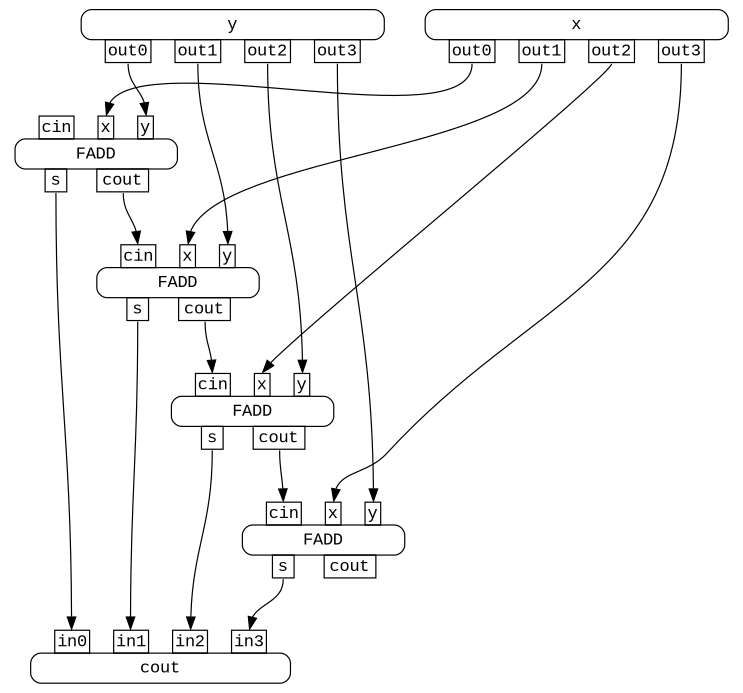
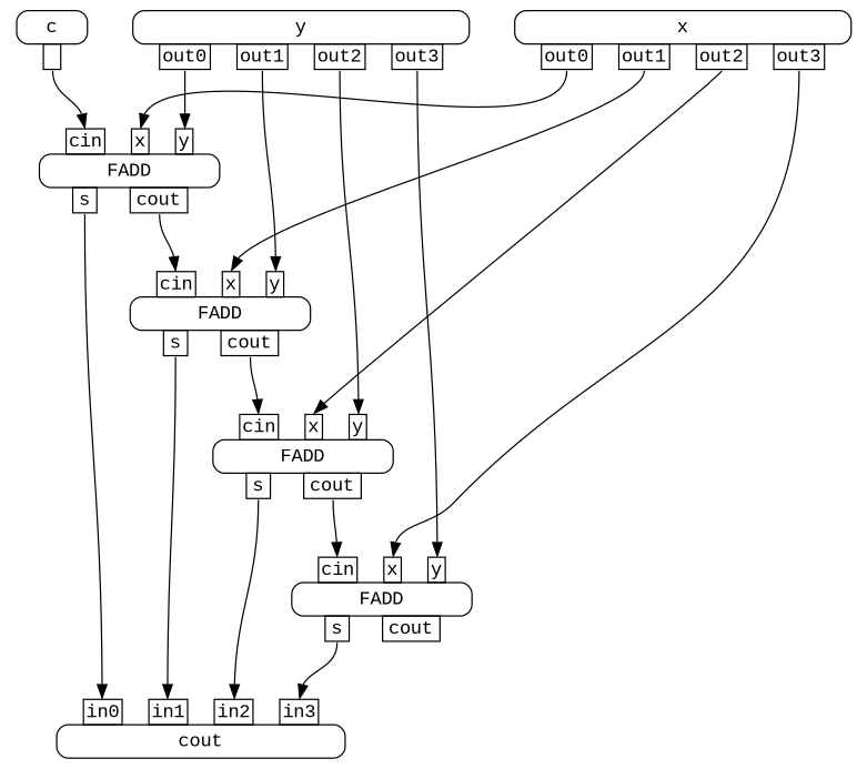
  digraph {
    fontname="Liberation Mono"
    node [fontname="Liberation Mono" shape=plaintext]
    edge [fontname="Liberation Mono" headport=in2 tailport=out0]
    n1 [label=<<TABLE BORDER="0" CELLBORDER="0" CELLSPACING="0" CELLPADDING="0"><TR><TD><TABLE BORDER="0" CELLBORDER="0" CELLSPACING="0" CELLPADDING="0"><TR><TD WIDTH="20"></TD> <TD PORT="in0" BORDER="1" CELLPADDING="1">in0</TD> <TD WIDTH="20"></TD> <TD PORT="in1" BORDER="1" CELLPADDING="1">in1</TD> <TD WIDTH="20"></TD> <TD PORT="in2" BORDER="1" CELLPADDING="1">in2</TD> <TD WIDTH="20"></TD> <TD PORT="in3" BORDER="1" CELLPADDING="1">in3</TD> <TD WIDTH="20"></TD></TR></TABLE></TD></TR>                                                                                 <TR><TD BORDER="1" CELLPADDING="4" STYLE="ROUNDED">cout</TD></TR>                                                                                 <TR><TD><TABLE BORDER="0" CELLBORDER="0" CELLSPACING="0" CELLPADDING="0"><TR><TD WIDTH="20"></TD> <TD WIDTH="20"></TD></TR></TABLE></TD></TR></TABLE>>]
    n2 [label=<<TABLE BORDER="0" CELLBORDER="0" CELLSPACING="0" CELLPADDING="0"><TR><TD><TABLE BORDER="0" CELLBORDER="0" CELLSPACING="0" CELLPADDING="0"><TR><TD WIDTH="20"></TD> <TD PORT="in0" BORDER="1" CELLPADDING="1">cin</TD> <TD WIDTH="20"></TD> <TD PORT="in1" BORDER="1" CELLPADDING="1">x</TD> <TD WIDTH="20"></TD> <TD PORT="in2" BORDER="1" CELLPADDING="1">y</TD> <TD WIDTH="20"></TD></TR></TABLE></TD></TR>                                                                                 <TR><TD BORDER="1" CELLPADDING="4" STYLE="ROUNDED">FADD</TD></TR>                                                                                 <TR><TD><TABLE BORDER="0" CELLBORDER="0" CELLSPACING="0" CELLPADDING="0"><TR><TD WIDTH="20"></TD> <TD PORT="out0" BORDER="1" CELLPADDING="1">s</TD> <TD WIDTH="20"></TD> <TD PORT="out1" BORDER="1" CELLPADDING="1">cout</TD> <TD WIDTH="20"></TD></TR></TABLE></TD></TR></TABLE>>]
    n3 [label=<<TABLE BORDER="0" CELLBORDER="0" CELLSPACING="0" CELLPADDING="0"><TR><TD><TABLE BORDER="0" CELLBORDER="0" CELLSPACING="0" CELLPADDING="0"><TR><TD WIDTH="20"></TD> <TD PORT="in0" BORDER="1" CELLPADDING="1">cin</TD> <TD WIDTH="20"></TD> <TD PORT="in1" BORDER="1" CELLPADDING="1">x</TD> <TD WIDTH="20"></TD> <TD PORT="in2" BORDER="1" CELLPADDING="1">y</TD> <TD WIDTH="20"></TD></TR></TABLE></TD></TR>                                                                                 <TR><TD BORDER="1" CELLPADDING="4" STYLE="ROUNDED">FADD</TD></TR>                                                                                 <TR><TD><TABLE BORDER="0" CELLBORDER="0" CELLSPACING="0" CELLPADDING="0"><TR><TD WIDTH="20"></TD> <TD PORT="out0" BORDER="1" CELLPADDING="1">s</TD> <TD WIDTH="20"></TD> <TD PORT="out1" BORDER="1" CELLPADDING="1">cout</TD> <TD WIDTH="20"></TD></TR></TABLE></TD></TR></TABLE>>]
    n4 [label=<<TABLE BORDER="0" CELLBORDER="0" CELLSPACING="0" CELLPADDING="0"><TR><TD><TABLE BORDER="0" CELLBORDER="0" CELLSPACING="0" CELLPADDING="0"><TR><TD WIDTH="20"></TD> <TD PORT="in0" BORDER="1" CELLPADDING="1">cin</TD> <TD WIDTH="20"></TD> <TD PORT="in1" BORDER="1" CELLPADDING="1">x</TD> <TD WIDTH="20"></TD> <TD PORT="in2" BORDER="1" CELLPADDING="1">y</TD> <TD WIDTH="20"></TD></TR></TABLE></TD></TR>                                                                                 <TR><TD BORDER="1" CELLPADDING="4" STYLE="ROUNDED">FADD</TD></TR>                                                                                 <TR><TD><TABLE BORDER="0" CELLBORDER="0" CELLSPACING="0" CELLPADDING="0"><TR><TD WIDTH="20"></TD> <TD PORT="out0" BORDER="1" CELLPADDING="1">s</TD> <TD WIDTH="20"></TD> <TD PORT="out1" BORDER="1" CELLPADDING="1">cout</TD> <TD WIDTH="20"></TD></TR></TABLE></TD></TR></TABLE>>]
    n5 [label=<<TABLE BORDER="0" CELLBORDER="0" CELLSPACING="0" CELLPADDING="0"><TR><TD><TABLE BORDER="0" CELLBORDER="0" CELLSPACING="0" CELLPADDING="0"><TR><TD WIDTH="20"></TD> <TD PORT="in0" BORDER="1" CELLPADDING="1">cin</TD> <TD WIDTH="20"></TD> <TD PORT="in1" BORDER="1" CELLPADDING="1">x</TD> <TD WIDTH="20"></TD> <TD PORT="in2" BORDER="1" CELLPADDING="1">y</TD> <TD WIDTH="20"></TD></TR></TABLE></TD></TR>                                                                                 <TR><TD BORDER="1" CELLPADDING="4" STYLE="ROUNDED">FADD</TD></TR>                                                                                 <TR><TD><TABLE BORDER="0" CELLBORDER="0" CELLSPACING="0" CELLPADDING="0"><TR><TD WIDTH="20"></TD> <TD PORT="out0" BORDER="1" CELLPADDING="1">s</TD> <TD WIDTH="20"></TD> <TD PORT="out1" BORDER="1" CELLPADDING="1">cout</TD> <TD WIDTH="20"></TD></TR></TABLE></TD></TR></TABLE>>]
    n6 [label=<<TABLE BORDER="0" CELLBORDER="0" CELLSPACING="0" CELLPADDING="0"><TR><TD><TABLE BORDER="0" CELLBORDER="0" CELLSPACING="0" CELLPADDING="0"><TR><TD WIDTH="20"></TD> <TD WIDTH="20"></TD></TR></TABLE></TD></TR>                                                                                 <TR><TD BORDER="1" CELLPADDING="4" STYLE="ROUNDED">y</TD></TR>                                                                                 <TR><TD><TABLE BORDER="0" CELLBORDER="0" CELLSPACING="0" CELLPADDING="0"><TR><TD WIDTH="20"></TD> <TD PORT="out0" BORDER="1" CELLPADDING="1">out0</TD> <TD WIDTH="20"></TD> <TD PORT="out1" BORDER="1" CELLPADDING="1">out1</TD> <TD WIDTH="20"></TD> <TD PORT="out2" BORDER="1" CELLPADDING="1">out2</TD> <TD WIDTH="20"></TD> <TD PORT="out3" BORDER="1" CELLPADDING="1">out3</TD> <TD WIDTH="20"></TD></TR></TABLE></TD></TR></TABLE>>]
    n7 [label=<<TABLE BORDER="0" CELLBORDER="0" CELLSPACING="0" CELLPADDING="0"><TR><TD><TABLE BORDER="0" CELLBORDER="0" CELLSPACING="0" CELLPADDING="0"><TR><TD WIDTH="20"></TD> <TD WIDTH="20"></TD></TR></TABLE></TD></TR>                                                                                 <TR><TD BORDER="1" CELLPADDING="4" STYLE="ROUNDED">x</TD></TR>                                                                                 <TR><TD><TABLE BORDER="0" CELLBORDER="0" CELLSPACING="0" CELLPADDING="0"><TR><TD WIDTH="20"></TD> <TD PORT="out0" BORDER="1" CELLPADDING="1">out0</TD> <TD WIDTH="20"></TD> <TD PORT="out1" BORDER="1" CELLPADDING="1">out1</TD> <TD WIDTH="20"></TD> <TD PORT="out2" BORDER="1" CELLPADDING="1">out2</TD> <TD WIDTH="20"></TD> <TD PORT="out3" BORDER="1" CELLPADDING="1">out3</TD> <TD WIDTH="20"></TD></TR></TABLE></TD></TR></TABLE>>]
+   n8 [label=<<TABLE BORDER="0" CELLBORDER="0" CELLSPACING="0" CELLPADDING="0"><TR><TD><TABLE BORDER="0" CELLBORDER="0" CELLSPACING="0" CELLPADDING="0"><TR><TD WIDTH="20"></TD> <TD WIDTH="20"></TD></TR></TABLE></TD></TR>                                                                                 <TR><TD BORDER="1" CELLPADDING="4" STYLE="ROUNDED">c</TD></TR>                                                                                 <TR><TD><TABLE BORDER="0" CELLBORDER="0" CELLSPACING="0" CELLPADDING="0"><TR><TD WIDTH="20"></TD> <TD PORT="out0" BORDER="1" CELLPADDING="1"> </TD> <TD WIDTH="20"></TD></TR></TABLE></TD></TR></TABLE>>]
    n2 -> n1 [headport=in3]
    n3 -> n1
    n3 -> n2 [headport=in0 tailport=out1]
    n4 -> n1 [headport=in1]
    n4 -> n3 [headport=in0 tailport=out1]
    n5 -> n1 [headport=in0]
    n5 -> n4 [headport=in0 tailport=out1]
    n6 -> n2 [tailport=out3]
    n6 -> n3 [tailport=out2]
    n6 -> n4 [tailport=out1]
    n6 -> n5
    n7 -> n2 [headport=in1 tailport=out3]
    n7 -> n3 [headport=in1 tailport=out2]
    n7 -> n4 [headport=in1 tailport=out1]
    n7 -> n5 [headport=in1]
+   n8 -> n5 [headport=in0]
  }
